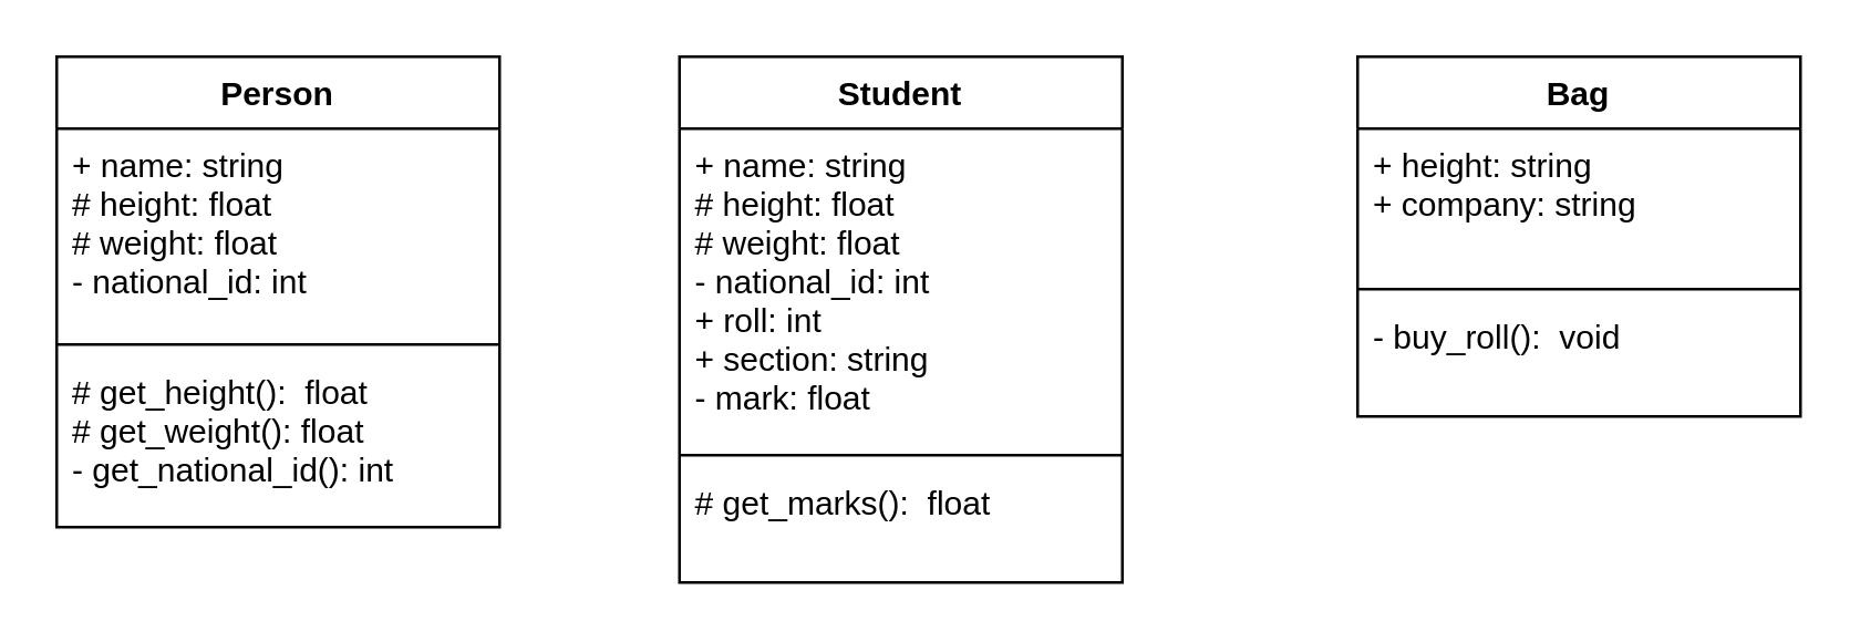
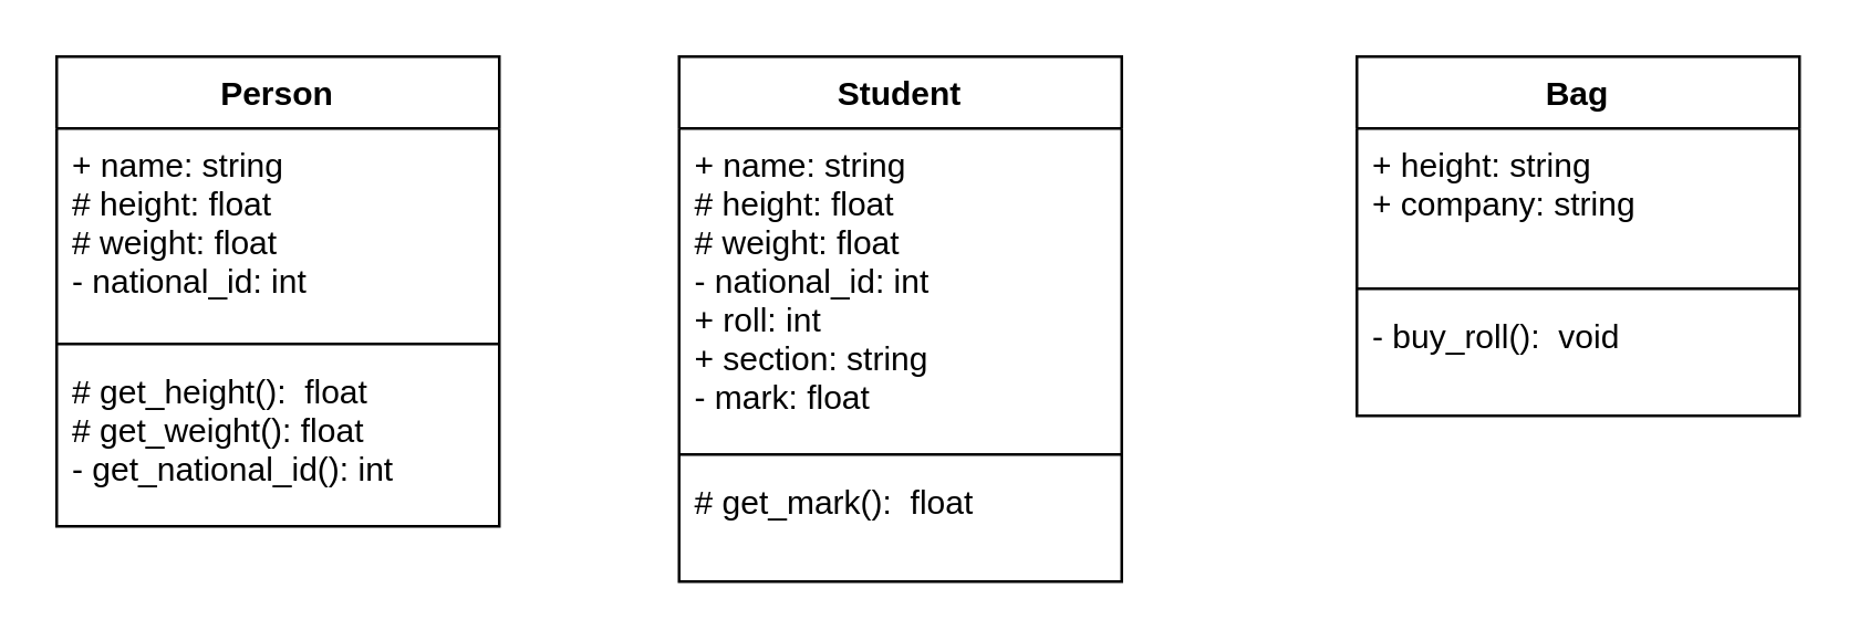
  <mxCell id="0" />
  <mxCell id="1" parent="0" />
  <mxCell id="2" value="Person" style="swimlane;fontStyle=1;align=center;verticalAlign=top;childLayout=stackLayout;horizontal=1;startSize=26;horizontalStack=0;resizeParent=1;resizeParentMax=0;resizeLast=0;collapsible=1;marginBottom=0;" vertex="1" parent="1"><mxGeometry x="20" y="20" width="160" height="170" as="geometry"><mxRectangle x="40" y="120" width="80" height="30" as="alternateBounds" /></mxGeometry></mxCell>
  <mxCell id="3" value="+ name: string&#10;# height: float&#10;# weight: float&#10;- national_id: int&#10;" style="text;strokeColor=none;fillColor=none;align=left;verticalAlign=top;spacingLeft=4;spacingRight=4;overflow=hidden;rotatable=0;points=[[0,0.5],[1,0.5]];portConstraint=eastwest;" vertex="1" parent="2"><mxGeometry y="26" width="160" height="74" as="geometry" /></mxCell>
  <mxCell id="4" value="" style="line;strokeWidth=1;fillColor=none;align=left;verticalAlign=middle;spacingTop=-1;spacingLeft=3;spacingRight=3;rotatable=0;labelPosition=right;points=[];portConstraint=eastwest;strokeColor=inherit;" vertex="1" parent="2"><mxGeometry y="100" width="160" height="8" as="geometry" /></mxCell>
  <mxCell id="5" value="# get_height():  float&#10;# get_weight(): float&#10;- get_national_id(): int" style="text;strokeColor=none;fillColor=none;align=left;verticalAlign=top;spacingLeft=4;spacingRight=4;overflow=hidden;rotatable=0;points=[[0,0.5],[1,0.5]];portConstraint=eastwest;" vertex="1" parent="2"><mxGeometry y="108" width="160" height="62" as="geometry" /></mxCell>
  <mxCell id="6" value="Student" style="swimlane;fontStyle=1;align=center;verticalAlign=top;childLayout=stackLayout;horizontal=1;startSize=26;horizontalStack=0;resizeParent=1;resizeParentMax=0;resizeLast=0;collapsible=1;marginBottom=0;" vertex="1" parent="1"><mxGeometry x="245" y="20" width="160" height="190" as="geometry"><mxRectangle x="40" y="120" width="80" height="30" as="alternateBounds" /></mxGeometry></mxCell>
  <mxCell id="7" value="+ name: string&#10;# height: float&#10;# weight: float&#10;- national_id: int&#10;+ roll: int&#10;+ section: string&#10;- mark: float" style="text;strokeColor=none;fillColor=none;align=left;verticalAlign=top;spacingLeft=4;spacingRight=4;overflow=hidden;rotatable=0;points=[[0,0.5],[1,0.5]];portConstraint=eastwest;" vertex="1" parent="6"><mxGeometry y="26" width="160" height="114" as="geometry" /></mxCell>
  <mxCell id="8" value="" style="line;strokeWidth=1;fillColor=none;align=left;verticalAlign=middle;spacingTop=-1;spacingLeft=3;spacingRight=3;rotatable=0;labelPosition=right;points=[];portConstraint=eastwest;strokeColor=inherit;" vertex="1" parent="6"><mxGeometry y="140" width="160" height="8" as="geometry" /></mxCell>
- <mxCell id="9" value="# get_marks():  float" style="text;strokeColor=none;fillColor=none;align=left;verticalAlign=top;spacingLeft=4;spacingRight=4;overflow=hidden;rotatable=0;points=[[0,0.5],[1,0.5]];portConstraint=eastwest;" vertex="1" parent="6"><mxGeometry y="148" width="160" height="42" as="geometry" /></mxCell>
+ <mxCell id="9" value="# get_mark():  float" style="text;strokeColor=none;fillColor=none;align=left;verticalAlign=top;spacingLeft=4;spacingRight=4;overflow=hidden;rotatable=0;points=[[0,0.5],[1,0.5]];portConstraint=eastwest;" vertex="1" parent="6"><mxGeometry y="148" width="160" height="42" as="geometry" /></mxCell>
  <mxCell id="10" value="Bag" style="swimlane;fontStyle=1;align=center;verticalAlign=top;childLayout=stackLayout;horizontal=1;startSize=26;horizontalStack=0;resizeParent=1;resizeParentMax=0;resizeLast=0;collapsible=1;marginBottom=0;" vertex="1" parent="1"><mxGeometry x="490" y="20" width="160" height="130" as="geometry"><mxRectangle x="40" y="120" width="80" height="30" as="alternateBounds" /></mxGeometry></mxCell>
  <mxCell id="11" value="+ height: string &#10;+ company: string" style="text;strokeColor=none;fillColor=none;align=left;verticalAlign=top;spacingLeft=4;spacingRight=4;overflow=hidden;rotatable=0;points=[[0,0.5],[1,0.5]];portConstraint=eastwest;" vertex="1" parent="10"><mxGeometry y="26" width="160" height="54" as="geometry" /></mxCell>
  <mxCell id="12" value="" style="line;strokeWidth=1;fillColor=none;align=left;verticalAlign=middle;spacingTop=-1;spacingLeft=3;spacingRight=3;rotatable=0;labelPosition=right;points=[];portConstraint=eastwest;strokeColor=inherit;" vertex="1" parent="10"><mxGeometry y="80" width="160" height="8" as="geometry" /></mxCell>
  <mxCell id="13" value="- buy_roll():  void" style="text;strokeColor=none;fillColor=none;align=left;verticalAlign=top;spacingLeft=4;spacingRight=4;overflow=hidden;rotatable=0;points=[[0,0.5],[1,0.5]];portConstraint=eastwest;" vertex="1" parent="10"><mxGeometry y="88" width="160" height="42" as="geometry" /></mxCell>
